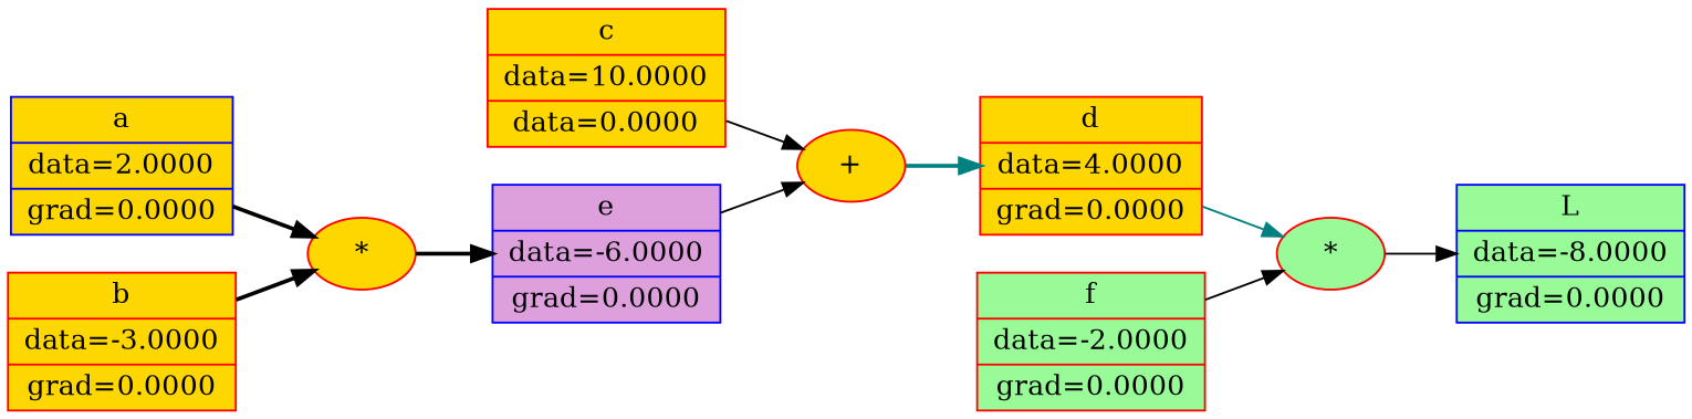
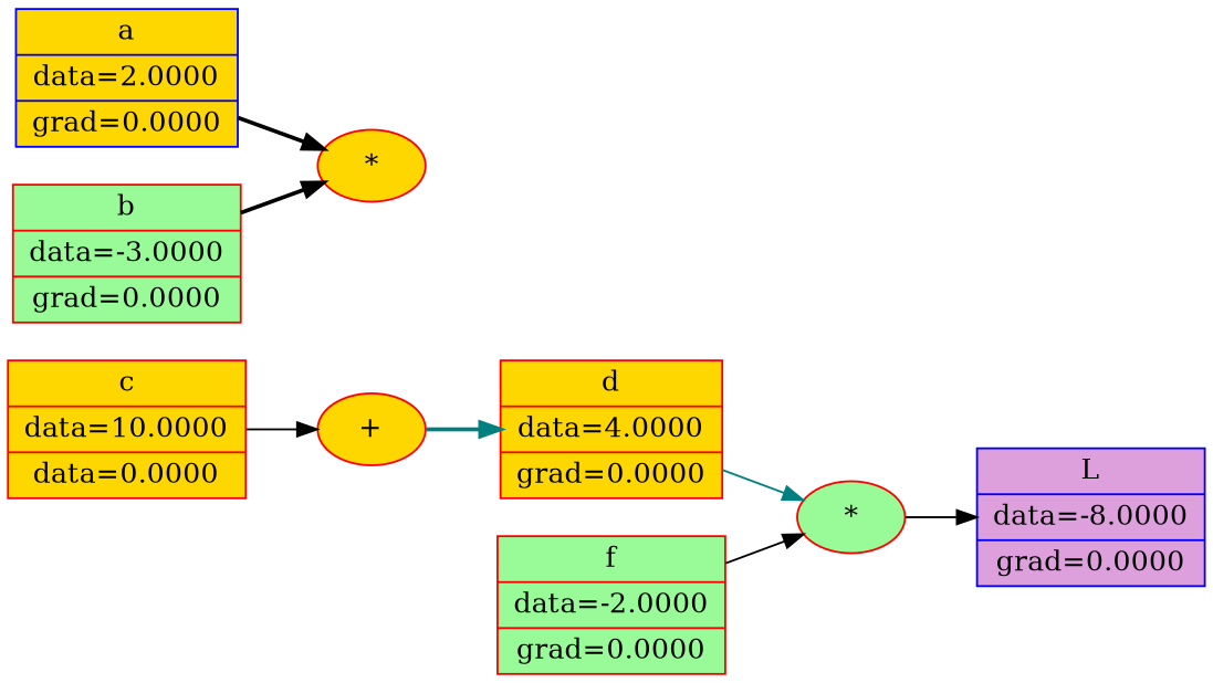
  digraph {
    rankdir=LR
    node [color=red fillcolor=gold shape=record style=filled]
    edge [color=black style=solid]
-   n1 [color=blue fillcolor=palegreen label="L | data=-8.0000 | grad=0.0000"]
+   n1 [color=blue fillcolor=plum label="L | data=-8.0000 | grad=0.0000"]
    n2 [fillcolor=palegreen label="*" shape=""]
    n3 [label="d | data=4.0000 | grad=0.0000"]
    n4 [fillcolor=palegreen label="f | data=-2.0000 | grad=0.0000"]
    n5 [label="+" shape=""]
    n6 [label="c | data=10.0000 | data=0.0000"]
-   n7 [color=blue fillcolor=plum label="e | data=-6.0000 | grad=0.0000"]
    n8 [label="*" shape=""]
    n9 [color=blue label="a | data=2.0000 | grad=0.0000"]
-   n10 [label="b | data=-3.0000 | grad=0.0000"]
+   n10 [fillcolor=palegreen label="b | data=-3.0000 | grad=0.0000"]
    n2 -> n1
    n3 -> n2 [color=teal]
    n4 -> n2
    n5 -> n3 [color=teal style=bold]
    n6 -> n5
-   n7 -> n5
-   n8 -> n7 [style=bold]
    n9 -> n8 [style=bold]
    n10 -> n8 [style=bold]
  }
